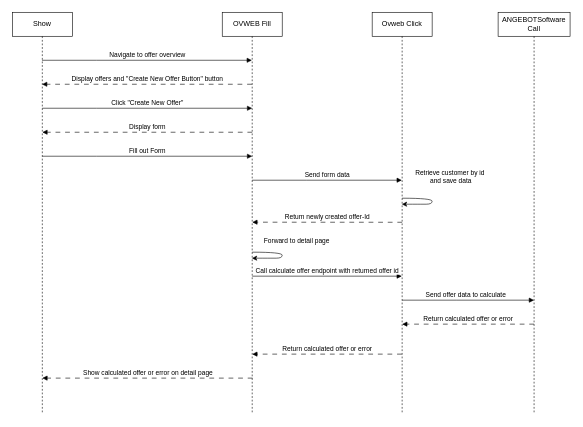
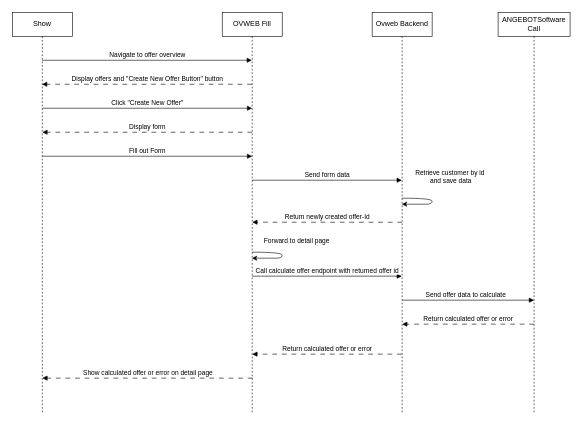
  <mxCell id="0" />
  <mxCell id="1" parent="0" />
  <mxCell id="2" value="Navigate to offer overview" style="html=1;verticalAlign=bottom;endArrow=block;edgeStyle=elbowEdgeStyle;elbow=vertical;curved=0;rounded=0;" parent="1" source="13" target="12" edge="1"><mxGeometry relative="1" as="geometry"><mxPoint x="95" y="150" as="sourcePoint" /><Array as="points"><mxPoint x="160" y="100" /></Array><mxPoint x="365" y="100" as="targetPoint" /></mxGeometry></mxCell>
  <mxCell id="3" value="Display offers and &quot;Create New Offer Button&quot; button" style="html=1;verticalAlign=bottom;endArrow=block;edgeStyle=elbowEdgeStyle;elbow=vertical;curved=0;rounded=0;dashed=1;dashPattern=8 8;" parent="1" source="12" target="13" edge="1"><mxGeometry relative="1" as="geometry"><mxPoint x="365" y="140" as="sourcePoint" /><Array as="points"><mxPoint x="170" y="140" /></Array><mxPoint x="80" y="140" as="targetPoint" /></mxGeometry></mxCell>
  <mxCell id="4" value="ANGEBOTSoftware Call" style="shape=umlLifeline;perimeter=lifelinePerimeter;whiteSpace=wrap;html=1;container=0;dropTarget=0;collapsible=0;recursiveResize=0;outlineConnect=0;portConstraint=eastwest;newEdgeStyle={&quot;edgeStyle&quot;:&quot;elbowEdgeStyle&quot;,&quot;elbow&quot;:&quot;vertical&quot;,&quot;curved&quot;:0,&quot;rounded&quot;:0};" parent="1" vertex="1"><mxGeometry x="830" y="20" width="120" height="670" as="geometry" /></mxCell>
  <mxCell id="5" value="Click &quot;Create New Offer&quot;" style="html=1;verticalAlign=bottom;endArrow=block;edgeStyle=elbowEdgeStyle;elbow=vertical;curved=0;rounded=0;" parent="1" edge="1"><mxGeometry relative="1" as="geometry"><mxPoint x="70" y="180" as="sourcePoint" /><Array as="points"><mxPoint x="160" y="180" /></Array><mxPoint x="420" y="180" as="targetPoint" /></mxGeometry></mxCell>
  <mxCell id="6" value="Display form" style="html=1;verticalAlign=bottom;endArrow=block;edgeStyle=elbowEdgeStyle;elbow=vertical;curved=0;rounded=0;labelBackgroundColor=none;dashed=1;dashPattern=8 8;" parent="1" edge="1"><mxGeometry relative="1" as="geometry"><mxPoint x="420" y="220" as="sourcePoint" /><Array as="points"><mxPoint x="170" y="220" /></Array><mxPoint x="70" y="220" as="targetPoint" /></mxGeometry></mxCell>
  <mxCell id="7" value="Fill out Form" style="html=1;verticalAlign=bottom;endArrow=block;edgeStyle=elbowEdgeStyle;elbow=vertical;curved=0;rounded=0;" parent="1" edge="1"><mxGeometry relative="1" as="geometry"><mxPoint x="70" y="260" as="sourcePoint" /><Array as="points"><mxPoint x="160" y="260" /></Array><mxPoint x="420" y="260" as="targetPoint" /></mxGeometry></mxCell>
  <mxCell id="8" value="Send form data" style="html=1;verticalAlign=bottom;endArrow=block;edgeStyle=elbowEdgeStyle;elbow=vertical;curved=0;rounded=0;" parent="1" edge="1"><mxGeometry relative="1" as="geometry"><mxPoint x="420" y="300" as="sourcePoint" /><Array as="points"><mxPoint x="510" y="300" /></Array><mxPoint x="669.5" y="300" as="targetPoint" /></mxGeometry></mxCell>
  <mxCell id="9" value="" style="curved=1;endArrow=classic;html=1;rounded=0;" parent="1" edge="1"><mxGeometry width="50" height="50" relative="1" as="geometry"><mxPoint x="670" y="330" as="sourcePoint" /><mxPoint x="669.5" y="340" as="targetPoint" /><Array as="points"><mxPoint x="720" y="330" /><mxPoint x="720" y="340" /><mxPoint x="700" y="340" /><mxPoint x="690" y="340" /></Array></mxGeometry></mxCell>
  <mxCell id="10" value="Retrieve customer by id&amp;nbsp;&lt;div&gt;and save data&lt;br&gt;&lt;div&gt;&lt;br&gt;&lt;/div&gt;&lt;/div&gt;" style="edgeLabel;html=1;align=center;verticalAlign=middle;resizable=0;points=[];" parent="9" vertex="1" connectable="0"><mxGeometry x="-0.408" y="1" relative="1" as="geometry"><mxPoint x="47" y="-29" as="offset" /></mxGeometry></mxCell>
- <mxCell id="11" value="Ovweb Click" style="shape=umlLifeline;perimeter=lifelinePerimeter;whiteSpace=wrap;html=1;container=0;dropTarget=0;collapsible=0;recursiveResize=0;outlineConnect=0;portConstraint=eastwest;newEdgeStyle={&quot;edgeStyle&quot;:&quot;elbowEdgeStyle&quot;,&quot;elbow&quot;:&quot;vertical&quot;,&quot;curved&quot;:0,&quot;rounded&quot;:0};" parent="1" vertex="1"><mxGeometry x="620" y="20" width="100" height="670" as="geometry" /></mxCell>
+ <mxCell id="11" value="Ovweb Backend" style="shape=umlLifeline;perimeter=lifelinePerimeter;whiteSpace=wrap;html=1;container=0;dropTarget=0;collapsible=0;recursiveResize=0;outlineConnect=0;portConstraint=eastwest;newEdgeStyle={&quot;edgeStyle&quot;:&quot;elbowEdgeStyle&quot;,&quot;elbow&quot;:&quot;vertical&quot;,&quot;curved&quot;:0,&quot;rounded&quot;:0};" parent="1" vertex="1"><mxGeometry x="620" y="20" width="100" height="670" as="geometry" /></mxCell>
  <mxCell id="12" value="OVWEB Fill" style="shape=umlLifeline;perimeter=lifelinePerimeter;whiteSpace=wrap;html=1;container=0;dropTarget=0;collapsible=0;recursiveResize=0;outlineConnect=0;portConstraint=eastwest;newEdgeStyle={&quot;edgeStyle&quot;:&quot;elbowEdgeStyle&quot;,&quot;elbow&quot;:&quot;vertical&quot;,&quot;curved&quot;:0,&quot;rounded&quot;:0};" parent="1" vertex="1"><mxGeometry x="370" y="20" width="100" height="670" as="geometry" /></mxCell>
  <mxCell id="13" value="Show" style="shape=umlLifeline;perimeter=lifelinePerimeter;whiteSpace=wrap;html=1;container=0;dropTarget=0;collapsible=0;recursiveResize=0;outlineConnect=0;portConstraint=eastwest;newEdgeStyle={&quot;edgeStyle&quot;:&quot;elbowEdgeStyle&quot;,&quot;elbow&quot;:&quot;vertical&quot;,&quot;curved&quot;:0,&quot;rounded&quot;:0};" parent="1" vertex="1"><mxGeometry x="20" y="20" width="100" height="670" as="geometry" /></mxCell>
  <mxCell id="14" value="Return newly created offer-Id" style="html=1;verticalAlign=bottom;endArrow=block;edgeStyle=elbowEdgeStyle;elbow=vertical;curved=0;rounded=0;dashed=1;dashPattern=8 8;" parent="1" edge="1"><mxGeometry x="0.0" relative="1" as="geometry"><mxPoint x="670" y="370.14" as="sourcePoint" /><Array as="points" /><mxPoint x="420.024" y="370.283" as="targetPoint" /><mxPoint as="offset" /></mxGeometry></mxCell>
  <mxCell id="15" value="Send offer data to calculate" style="html=1;verticalAlign=bottom;endArrow=block;edgeStyle=elbowEdgeStyle;elbow=vertical;curved=0;rounded=0;" parent="1" edge="1"><mxGeometry x="-0.038" relative="1" as="geometry"><mxPoint x="670" y="500" as="sourcePoint" /><Array as="points"><mxPoint x="760" y="500" /></Array><mxPoint x="890" y="500" as="targetPoint" /><mxPoint as="offset" /></mxGeometry></mxCell>
  <mxCell id="16" value="Return calculated offer or error" style="html=1;verticalAlign=bottom;endArrow=block;edgeStyle=elbowEdgeStyle;elbow=vertical;curved=0;rounded=0;dashed=1;dashPattern=8 8;" parent="1" edge="1"><mxGeometry relative="1" as="geometry"><mxPoint x="669.5" y="590" as="sourcePoint" /><Array as="points" /><mxPoint x="420" y="590" as="targetPoint" /></mxGeometry></mxCell>
  <mxCell id="17" value="Show calculated offer or error on detail page" style="html=1;verticalAlign=bottom;endArrow=block;edgeStyle=elbowEdgeStyle;elbow=vertical;curved=0;rounded=0;dashed=1;dashPattern=8 8;" parent="1" edge="1"><mxGeometry x="-0.001" relative="1" as="geometry"><mxPoint x="420.5" y="630" as="sourcePoint" /><Array as="points" /><mxPoint x="70" y="630" as="targetPoint" /><mxPoint as="offset" /></mxGeometry></mxCell>
  <mxCell id="18" value="" style="curved=1;endArrow=classic;html=1;rounded=0;" parent="1" edge="1"><mxGeometry width="50" height="50" relative="1" as="geometry"><mxPoint x="420" y="420" as="sourcePoint" /><mxPoint x="419.5" y="430" as="targetPoint" /><Array as="points"><mxPoint x="470" y="420" /><mxPoint x="470" y="430" /><mxPoint x="450" y="430" /><mxPoint x="440" y="430" /></Array></mxGeometry></mxCell>
  <mxCell id="19" value="&lt;div&gt;&lt;div&gt;Forward to detail page&lt;/div&gt;&lt;/div&gt;" style="edgeLabel;html=1;align=center;verticalAlign=middle;resizable=0;points=[];" parent="18" vertex="1" connectable="0"><mxGeometry x="-0.408" y="1" relative="1" as="geometry"><mxPoint x="40" y="-19" as="offset" /></mxGeometry></mxCell>
  <mxCell id="20" value="Call calculate offer endpoint with returned offer id" style="html=1;verticalAlign=bottom;endArrow=block;edgeStyle=elbowEdgeStyle;elbow=vertical;curved=0;rounded=0;" parent="1" edge="1"><mxGeometry relative="1" as="geometry"><mxPoint x="420" y="460" as="sourcePoint" /><Array as="points"><mxPoint x="510" y="460" /></Array><mxPoint x="669.5" y="460" as="targetPoint" /></mxGeometry></mxCell>
  <mxCell id="21" value="Return calculated offer or error" style="html=1;verticalAlign=bottom;endArrow=block;edgeStyle=elbowEdgeStyle;elbow=vertical;curved=0;rounded=0;dashed=1;dashPattern=8 8;" parent="1" edge="1"><mxGeometry x="-0.001" relative="1" as="geometry"><mxPoint x="890" y="540" as="sourcePoint" /><Array as="points" /><mxPoint x="670" y="540" as="targetPoint" /><mxPoint as="offset" /></mxGeometry></mxCell>
